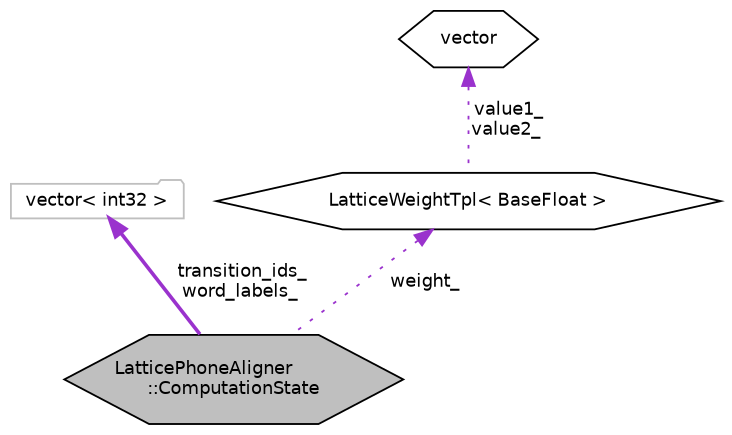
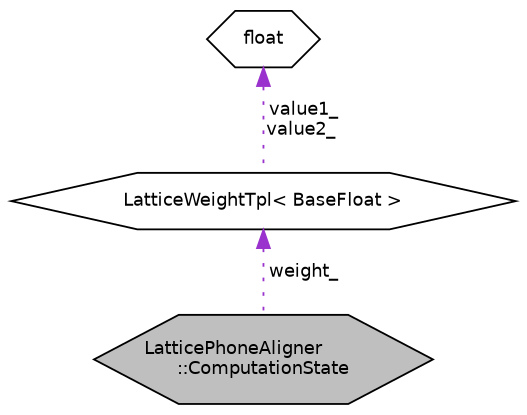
  digraph {
    node [color=black fillcolor=white fontname=Helvetica fontsize=10 shape=hexagon style=filled]
    edge [color=darkorchid3 dir=back fontname=Helvetica fontsize=10 labelfontname=Helvetica labelfontsize=10 style=dotted]
    n1 [fillcolor=grey75 fontcolor=black height=0.2 label="LatticePhoneAligner\l::ComputationState" width=0.4]
-   n2 [color=grey75 height=0.2 label="vector\< int32 \>" shape=folder width=0.4]
    n3 [height=0.2 label="LatticeWeightTpl\< BaseFloat \>" width=0.4]
-   n4 [height=0.2 label=vector width=0.4]
-   n2 -> n1 [label=" transition_ids_\nword_labels_" style=bold]
+   n4 [height=0.2 label=float width=0.4]
    n3 -> n1 [label=" weight_"]
    n4 -> n3 [label=" value1_\nvalue2_"]
  }
